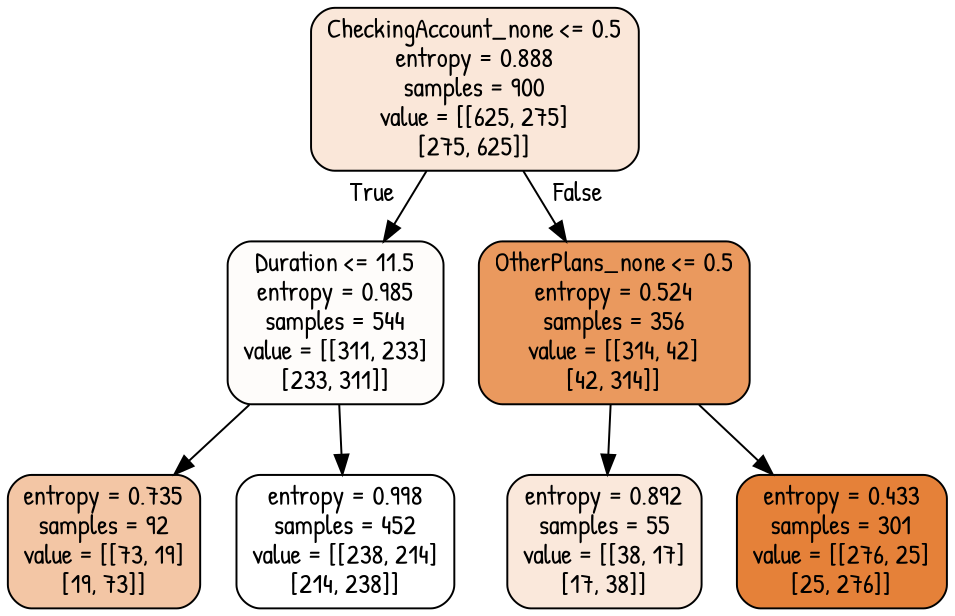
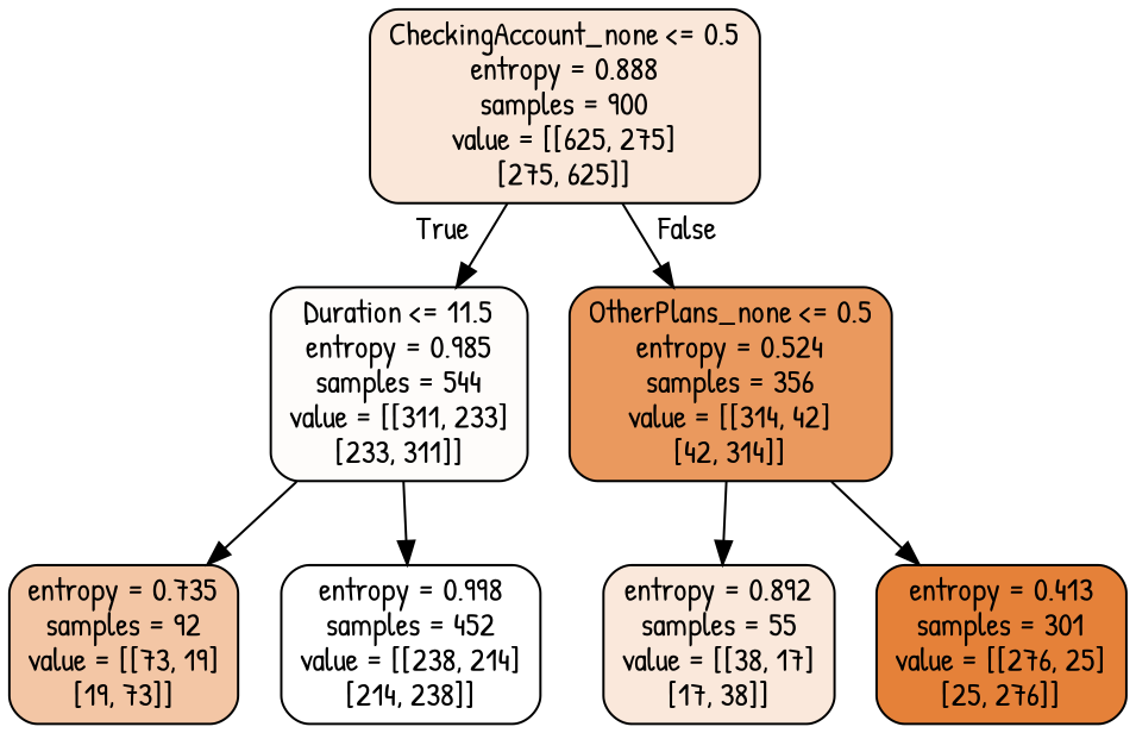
  digraph {
    fontname="Patrick Hand"
    node [color=black fontname="Patrick Hand" shape=box style="filled, rounded"]
    edge [fontname="Patrick Hand"]
    n1 [fillcolor="#e5813930" label="CheckingAccount_none <= 0.5\nentropy = 0.888\nsamples = 900\nvalue = [[625, 275]\n[275, 625]]"]
    n2 [fillcolor="#e5813906" label="Duration <= 11.5\nentropy = 0.985\nsamples = 544\nvalue = [[311, 233]\n[233, 311]]"]
    n3 [fillcolor="#e58139cf" label="OtherPlans_none <= 0.5\nentropy = 0.524\nsamples = 356\nvalue = [[314, 42]\n[42, 314]]"]
    n4 [fillcolor="#e5813973" label="entropy = 0.735\nsamples = 92\nvalue = [[73, 19]\n[19, 73]]"]
    n5 [fillcolor="#e5813900" label="entropy = 0.998\nsamples = 452\nvalue = [[238, 214]\n[214, 238]]"]
    n6 [fillcolor="#e581392e" label="entropy = 0.892\nsamples = 55\nvalue = [[38, 17]\n[17, 38]]"]
-   n7 [fillcolor="#e58139ff" label="entropy = 0.433\nsamples = 301\nvalue = [[276, 25]\n[25, 276]]"]
+   n7 [fillcolor="#e58139ff" label="entropy = 0.413\nsamples = 301\nvalue = [[276, 25]\n[25, 276]]"]
    n1 -> n2 [headlabel=True labelangle=45 labeldistance=2.5]
    n1 -> n3 [headlabel=False labelangle=-45 labeldistance=2.5]
    n2 -> n4
    n2 -> n5
    n3 -> n6
    n3 -> n7
  }
